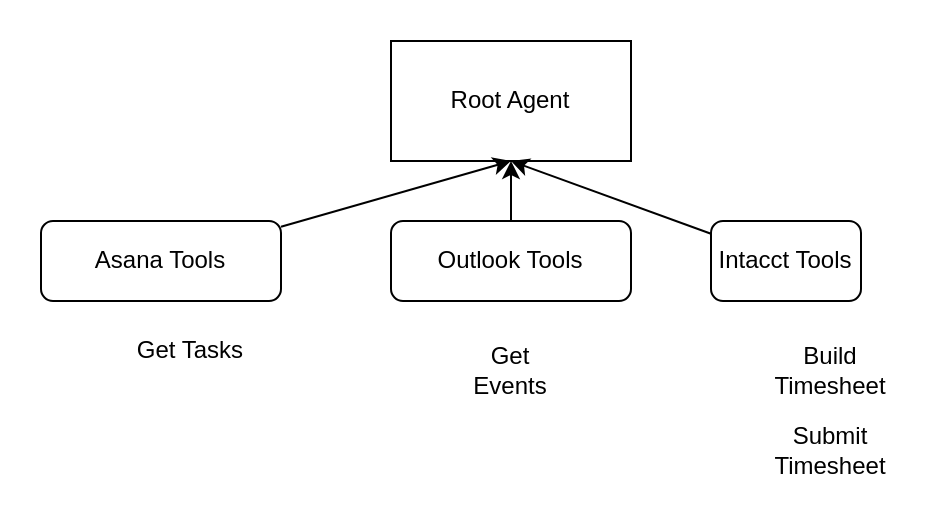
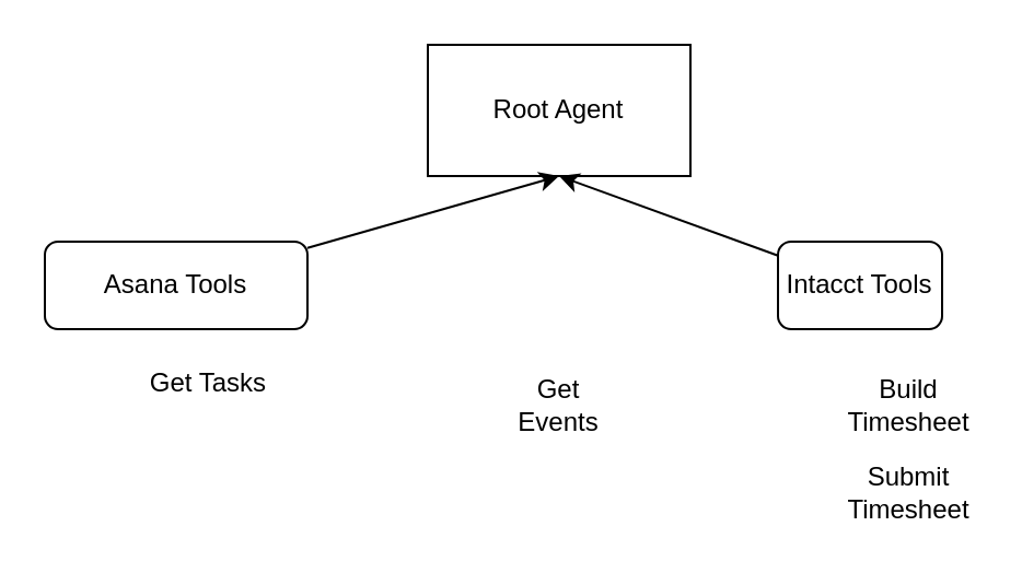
  <mxCell id="0" />
  <mxCell id="1" parent="0" />
  <mxCell id="2" value="Root Agent" style="rounded=0;whiteSpace=wrap;html=1;" vertex="1" parent="1"><mxGeometry x="195" y="20" width="120" height="60" as="geometry" /></mxCell>
  <mxCell id="3" style="edgeStyle=none;html=1;entryX=0.5;entryY=1;entryDx=0;entryDy=0;" edge="1" parent="1" source="4" target="2"><mxGeometry relative="1" as="geometry" /></mxCell>
  <mxCell id="4" value="Asana Tools" style="rounded=1;whiteSpace=wrap;html=1;" vertex="1" parent="1"><mxGeometry x="20" y="110" width="120" height="40" as="geometry" /></mxCell>
- <mxCell id="5" style="edgeStyle=none;html=1;" edge="1" parent="1" source="6" target="2"><mxGeometry relative="1" as="geometry" /></mxCell>
- <mxCell id="6" value="Outlook Tools" style="rounded=1;whiteSpace=wrap;html=1;" vertex="1" parent="1"><mxGeometry x="195" y="110" width="120" height="40" as="geometry" /></mxCell>
  <mxCell id="7" style="edgeStyle=none;html=1;entryX=0.5;entryY=1;entryDx=0;entryDy=0;" edge="1" parent="1" source="8" target="2"><mxGeometry relative="1" as="geometry" /></mxCell>
  <mxCell id="8" value="Intacct Tools" style="rounded=1;whiteSpace=wrap;html=1;" vertex="1" parent="1"><mxGeometry x="355" y="110" width="75" height="40" as="geometry" /></mxCell>
  <mxCell id="9" value="Build Timesheet" style="text;html=1;align=center;verticalAlign=middle;whiteSpace=wrap;rounded=0;" vertex="1" parent="1"><mxGeometry x="385" y="170" width="60" height="30" as="geometry" /></mxCell>
  <mxCell id="10" value="Get Tasks" style="text;html=1;align=center;verticalAlign=middle;whiteSpace=wrap;rounded=0;" vertex="1" parent="1"><mxGeometry x="65" y="160" width="60" height="30" as="geometry" /></mxCell>
  <mxCell id="11" value="Get Events" style="text;html=1;align=center;verticalAlign=middle;whiteSpace=wrap;rounded=0;" vertex="1" parent="1"><mxGeometry x="225" y="170" width="60" height="30" as="geometry" /></mxCell>
  <mxCell id="12" value="Submit Timesheet" style="text;html=1;align=center;verticalAlign=middle;whiteSpace=wrap;rounded=0;" vertex="1" parent="1"><mxGeometry x="385" y="210" width="60" height="30" as="geometry" /></mxCell>
